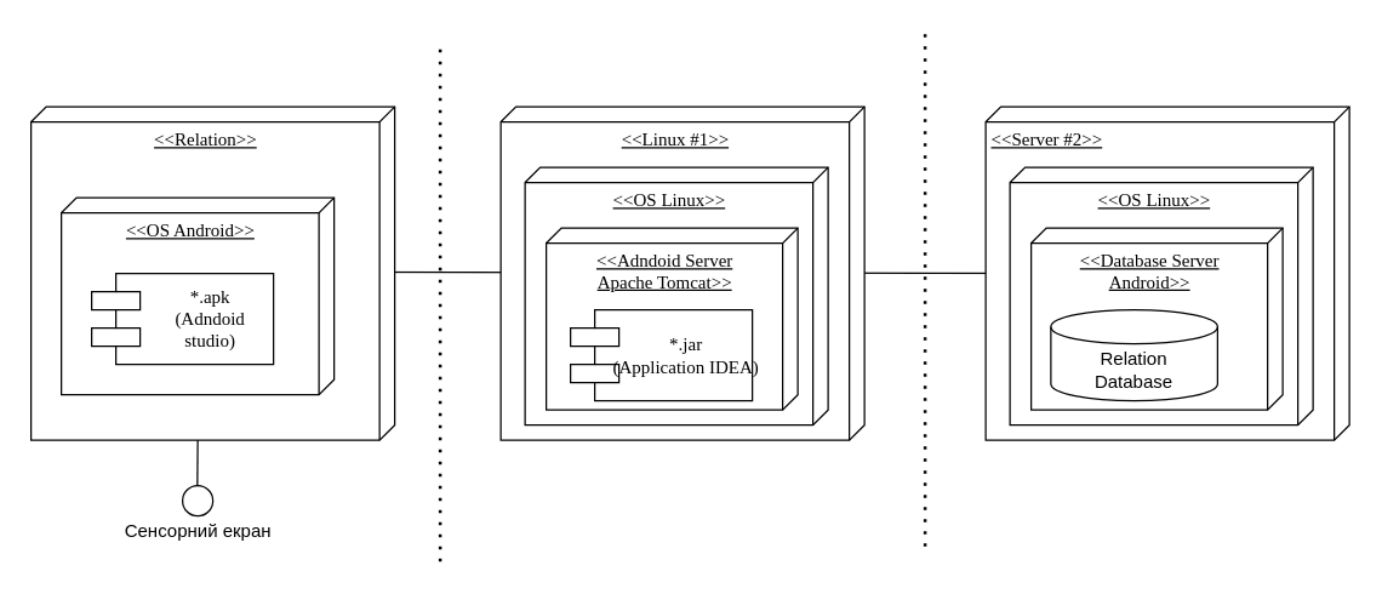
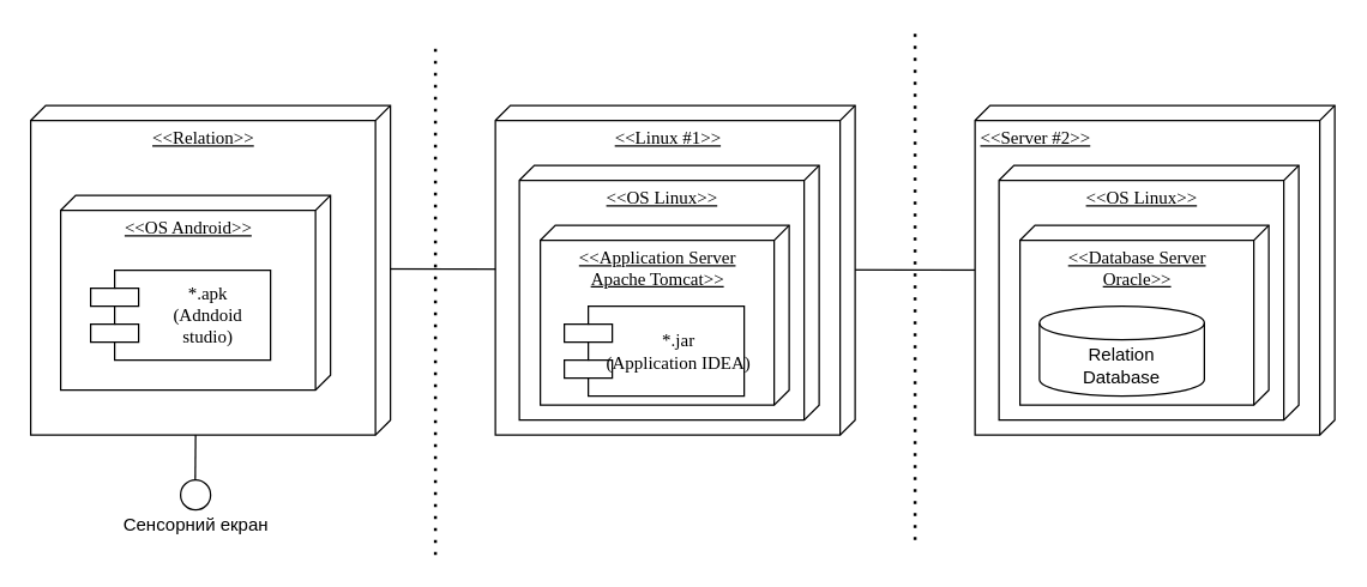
  <mxCell id="0" />
  <mxCell id="1" parent="0" />
  <mxCell id="2" value="" style="endArrow=none;html=1;rounded=0;align=center;" parent="1" edge="1"><mxGeometry width="50" height="50" relative="1" as="geometry"><mxPoint x="185" y="179" as="sourcePoint" /><mxPoint x="785" y="180" as="targetPoint" /></mxGeometry></mxCell>
  <mxCell id="3" value="&amp;lt;&amp;lt;Relation&amp;gt;&amp;gt;" style="verticalAlign=top;align=center;spacingTop=8;spacingLeft=2;spacingRight=12;shape=cube;size=10;direction=south;fontStyle=4;html=1;rounded=0;shadow=0;comic=0;labelBackgroundColor=none;strokeWidth=1;fontFamily=Verdana;fontSize=12" parent="1" vertex="1"><mxGeometry x="20" y="70" width="240" height="220" as="geometry" /></mxCell>
  <mxCell id="4" value="" style="ellipse;whiteSpace=wrap;html=1;rounded=0;shadow=0;comic=0;labelBackgroundColor=none;strokeWidth=1;fontFamily=Verdana;fontSize=12;align=center;" parent="1" vertex="1"><mxGeometry x="120" y="320" width="20" height="20" as="geometry" /></mxCell>
  <mxCell id="5" value="&amp;lt;&amp;lt;OS Android&amp;gt;&amp;gt;" style="verticalAlign=top;align=center;spacingTop=8;spacingLeft=2;spacingRight=12;shape=cube;size=10;direction=south;fontStyle=4;html=1;rounded=0;shadow=0;comic=0;labelBackgroundColor=none;strokeWidth=1;fontFamily=Verdana;fontSize=12" parent="1" vertex="1"><mxGeometry x="40" y="130" width="180" height="130" as="geometry" /></mxCell>
  <mxCell id="6" value="*.apk&lt;br&gt;(Adndoid &lt;br&gt;studio)" style="shape=component;align=center;spacingLeft=36;rounded=0;shadow=0;comic=0;labelBackgroundColor=none;strokeWidth=1;fontFamily=Verdana;fontSize=12;html=1;" parent="1" vertex="1"><mxGeometry x="60" y="180" width="120" height="60" as="geometry" /></mxCell>
  <mxCell id="7" value="" style="endArrow=none;html=1;rounded=0;align=center;" parent="1" edge="1"><mxGeometry width="50" height="50" relative="1" as="geometry"><mxPoint x="129.76" y="320" as="sourcePoint" /><mxPoint x="130" y="290" as="targetPoint" /></mxGeometry></mxCell>
  <mxCell id="8" value="Сенсорний екран" style="text;html=1;align=center;verticalAlign=middle;resizable=0;points=[];autosize=1;strokeColor=none;fillColor=none;" parent="1" vertex="1"><mxGeometry x="70" y="335" width="120" height="30" as="geometry" /></mxCell>
  <mxCell id="9" value="&amp;lt;&amp;lt;Linux #1&amp;gt;&amp;gt;" style="verticalAlign=top;align=center;spacingTop=8;spacingLeft=2;spacingRight=12;shape=cube;size=10;direction=south;fontStyle=4;html=1;rounded=0;shadow=0;comic=0;labelBackgroundColor=none;strokeWidth=1;fontFamily=Verdana;fontSize=12" parent="1" vertex="1"><mxGeometry x="330" y="70" width="240" height="220" as="geometry" /></mxCell>
  <mxCell id="10" value="&amp;lt;&amp;lt;OS Linux&amp;gt;&amp;gt;" style="verticalAlign=top;align=center;spacingTop=8;spacingLeft=2;spacingRight=12;shape=cube;size=10;direction=south;fontStyle=4;html=1;rounded=0;shadow=0;comic=0;labelBackgroundColor=none;strokeWidth=1;fontFamily=Verdana;fontSize=12" parent="1" vertex="1"><mxGeometry x="346" y="110" width="200" height="170" as="geometry" /></mxCell>
- <mxCell id="11" value="&amp;lt;&amp;lt;Adndoid Server&lt;br&gt;Apache Tomcat&amp;gt;&amp;gt;" style="verticalAlign=top;align=center;spacingTop=8;spacingLeft=2;spacingRight=12;shape=cube;size=10;direction=south;fontStyle=4;html=1;rounded=0;shadow=0;comic=0;labelBackgroundColor=none;strokeWidth=1;fontFamily=Verdana;fontSize=12" parent="1" vertex="1"><mxGeometry x="360" y="150" width="166" height="120" as="geometry" /></mxCell>
+ <mxCell id="11" value="&amp;lt;&amp;lt;Application Server&lt;br&gt;Apache Tomcat&amp;gt;&amp;gt;" style="verticalAlign=top;align=center;spacingTop=8;spacingLeft=2;spacingRight=12;shape=cube;size=10;direction=south;fontStyle=4;html=1;rounded=0;shadow=0;comic=0;labelBackgroundColor=none;strokeWidth=1;fontFamily=Verdana;fontSize=12" parent="1" vertex="1"><mxGeometry x="360" y="150" width="166" height="120" as="geometry" /></mxCell>
  <mxCell id="12" value="*.jar&lt;br&gt;(Application IDEA)" style="shape=component;align=center;spacingLeft=31;rounded=0;shadow=0;comic=0;labelBackgroundColor=none;strokeWidth=1;fontFamily=Verdana;fontSize=12;html=1;" parent="1" vertex="1"><mxGeometry x="376" y="204" width="120" height="60" as="geometry" /></mxCell>
  <mxCell id="13" value="&amp;lt;&amp;lt;Server #2&amp;gt;&amp;gt;" style="verticalAlign=top;align=left;spacingTop=8;spacingLeft=2;spacingRight=12;shape=cube;size=10;direction=south;fontStyle=4;html=1;rounded=0;shadow=0;comic=0;labelBackgroundColor=none;strokeWidth=1;fontFamily=Verdana;fontSize=12" parent="1" vertex="1"><mxGeometry x="650" y="70" width="240" height="220" as="geometry" /></mxCell>
  <mxCell id="14" value="&amp;lt;&amp;lt;OS Linux&amp;gt;&amp;gt;" style="verticalAlign=top;align=center;spacingTop=8;spacingLeft=2;spacingRight=12;shape=cube;size=10;direction=south;fontStyle=4;html=1;rounded=0;shadow=0;comic=0;labelBackgroundColor=none;strokeWidth=1;fontFamily=Verdana;fontSize=12" parent="1" vertex="1"><mxGeometry x="666" y="110" width="200" height="170" as="geometry" /></mxCell>
- <mxCell id="15" value="&amp;lt;&amp;lt;Database Server&lt;br&gt;Android&amp;gt;&amp;gt;" style="verticalAlign=top;align=center;spacingTop=8;spacingLeft=2;spacingRight=12;shape=cube;size=10;direction=south;fontStyle=4;html=1;rounded=0;shadow=0;comic=0;labelBackgroundColor=none;strokeWidth=1;fontFamily=Verdana;fontSize=12" parent="1" vertex="1"><mxGeometry x="680" y="150" width="166" height="120" as="geometry" /></mxCell>
+ <mxCell id="15" value="&amp;lt;&amp;lt;Database Server&lt;br&gt;Oracle&amp;gt;&amp;gt;" style="verticalAlign=top;align=center;spacingTop=8;spacingLeft=2;spacingRight=12;shape=cube;size=10;direction=south;fontStyle=4;html=1;rounded=0;shadow=0;comic=0;labelBackgroundColor=none;strokeWidth=1;fontFamily=Verdana;fontSize=12" parent="1" vertex="1"><mxGeometry x="680" y="150" width="166" height="120" as="geometry" /></mxCell>
  <mxCell id="16" value="Relation&lt;br&gt;Database" style="shape=cylinder3;whiteSpace=wrap;html=1;boundedLbl=1;backgroundOutline=1;size=11.2;align=center;" parent="1" vertex="1"><mxGeometry x="693" y="204" width="110" height="60" as="geometry" /></mxCell>
  <mxCell id="17" value="" style="endArrow=none;dashed=1;html=1;dashPattern=1 3;strokeWidth=2;rounded=0;align=center;" parent="1" edge="1"><mxGeometry width="50" height="50" relative="1" as="geometry"><mxPoint x="290" y="370" as="sourcePoint" /><mxPoint x="290" y="30" as="targetPoint" /></mxGeometry></mxCell>
  <mxCell id="18" value="" style="endArrow=none;dashed=1;html=1;dashPattern=1 3;strokeWidth=2;rounded=0;align=center;" parent="1" edge="1"><mxGeometry width="50" height="50" relative="1" as="geometry"><mxPoint x="610" y="360" as="sourcePoint" /><mxPoint x="610" as="targetPoint" y="20" /></mxGeometry></mxCell>
